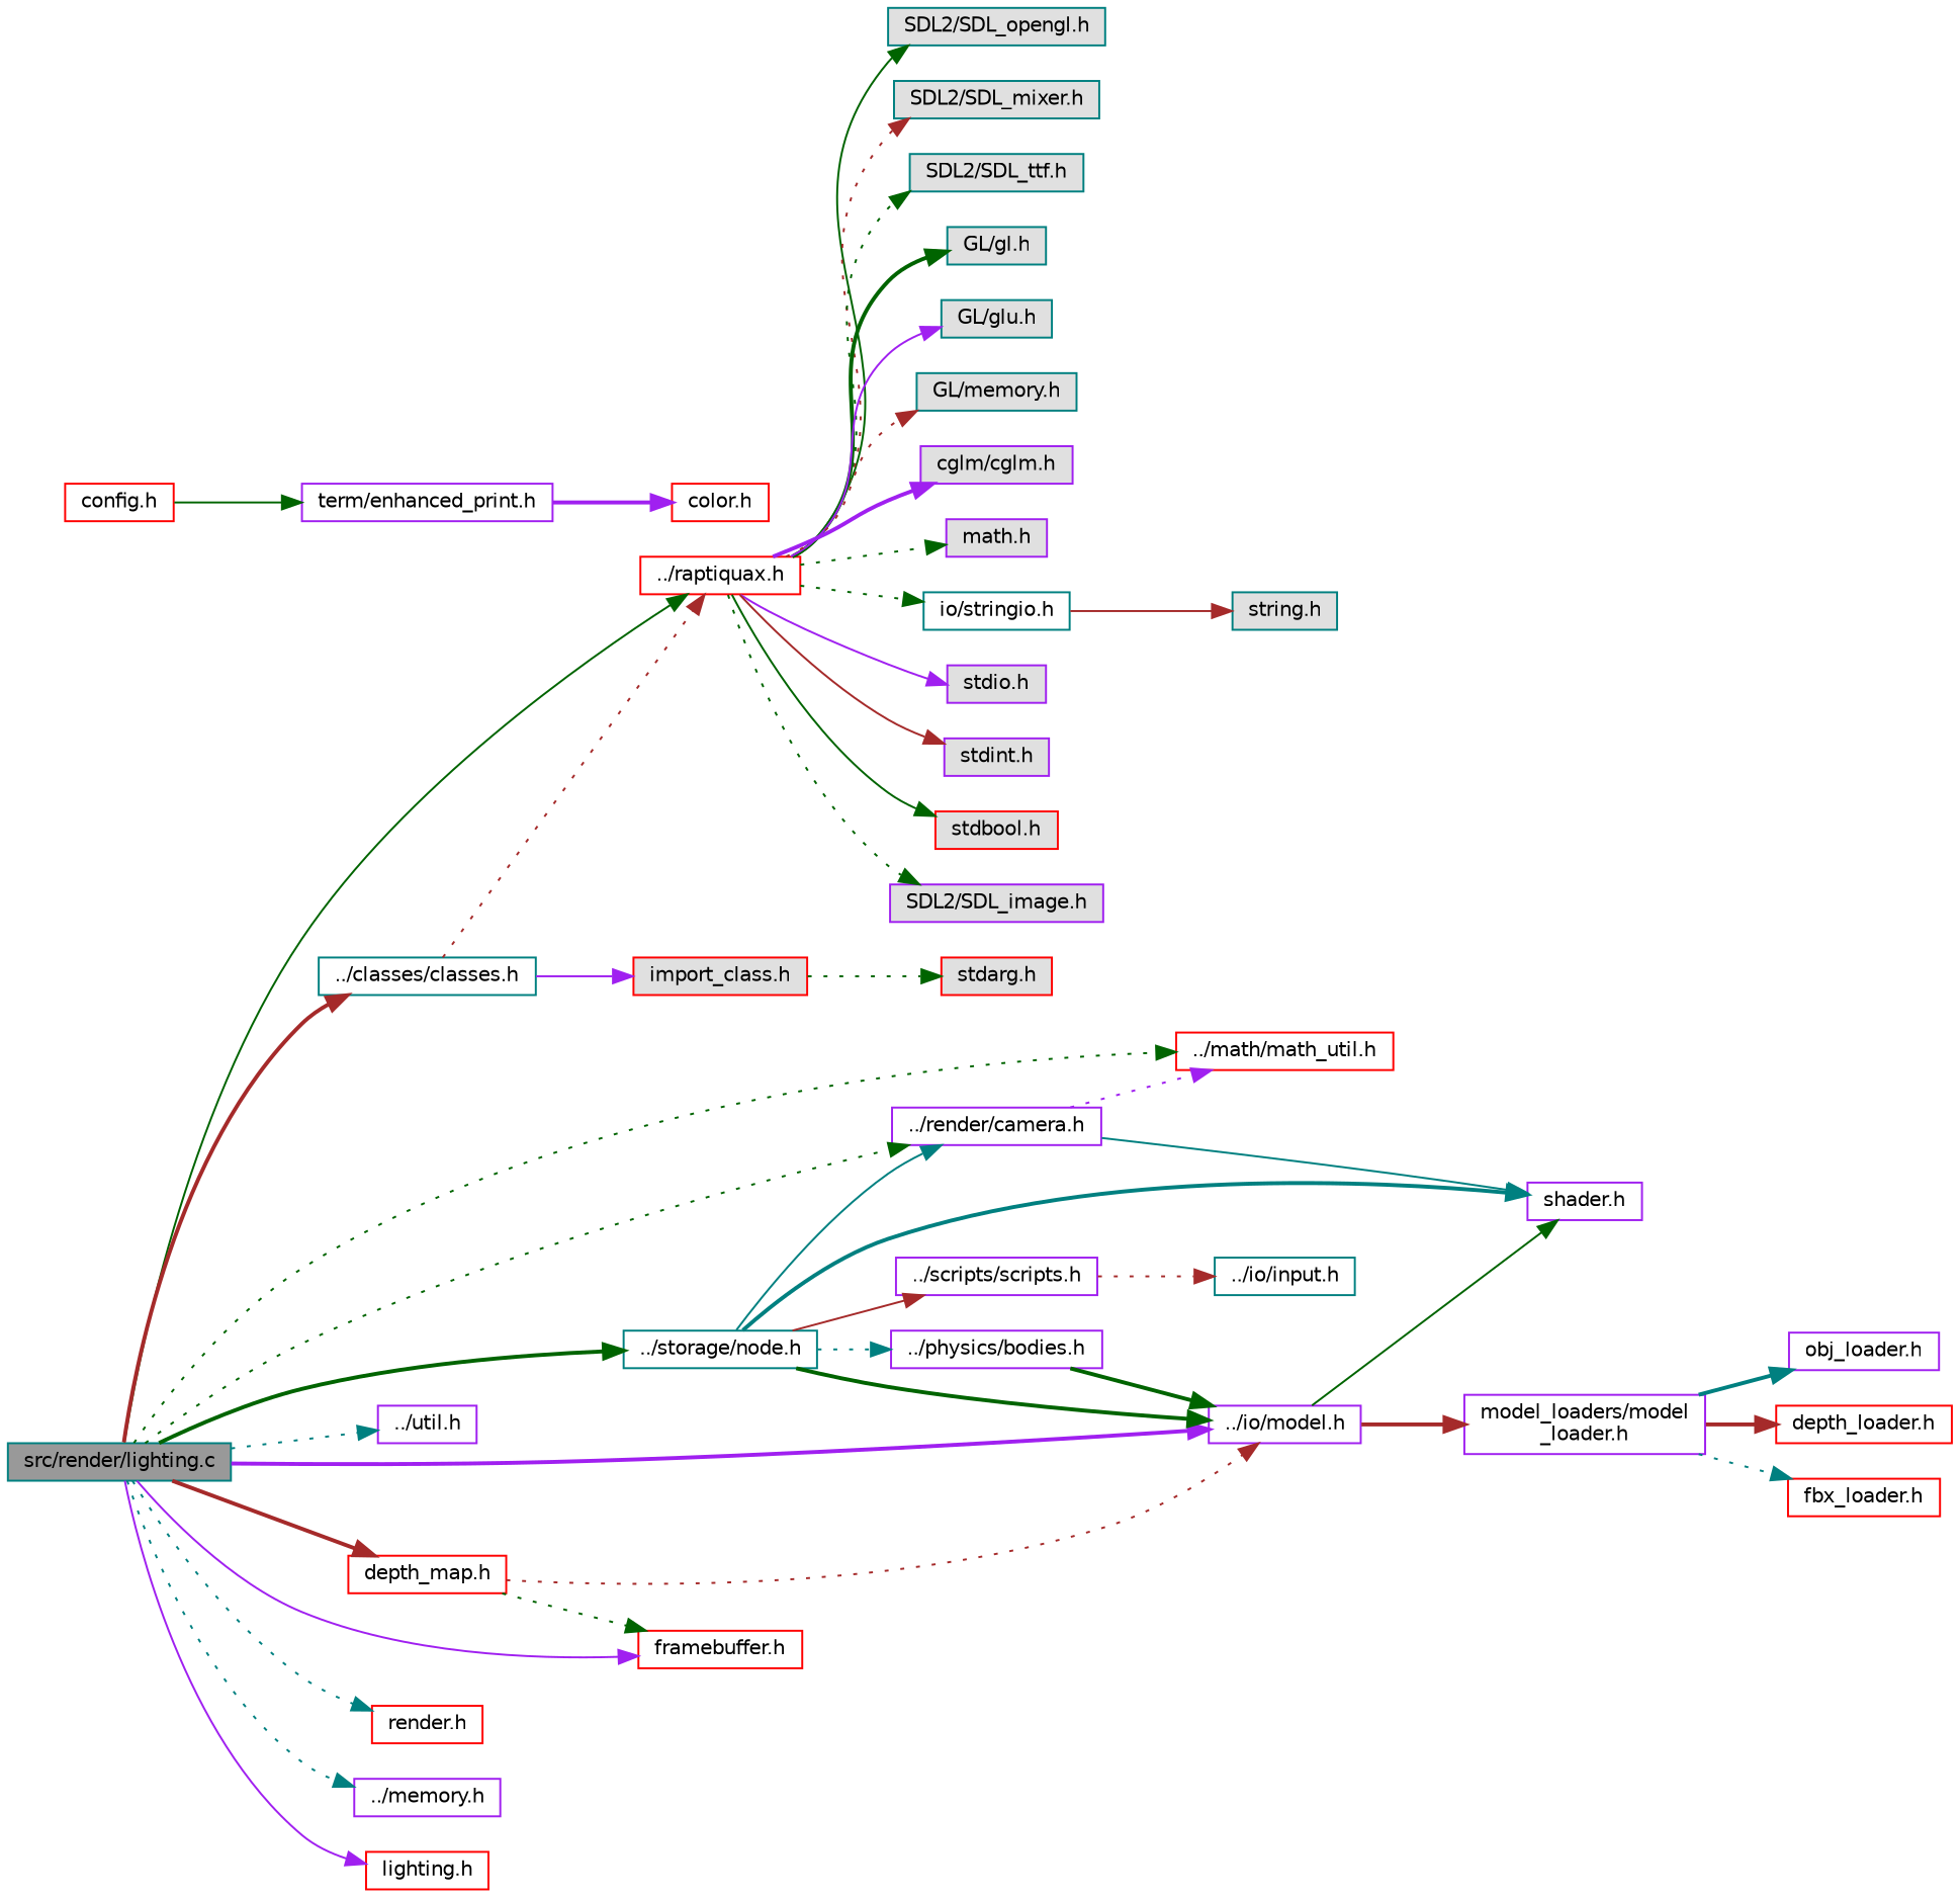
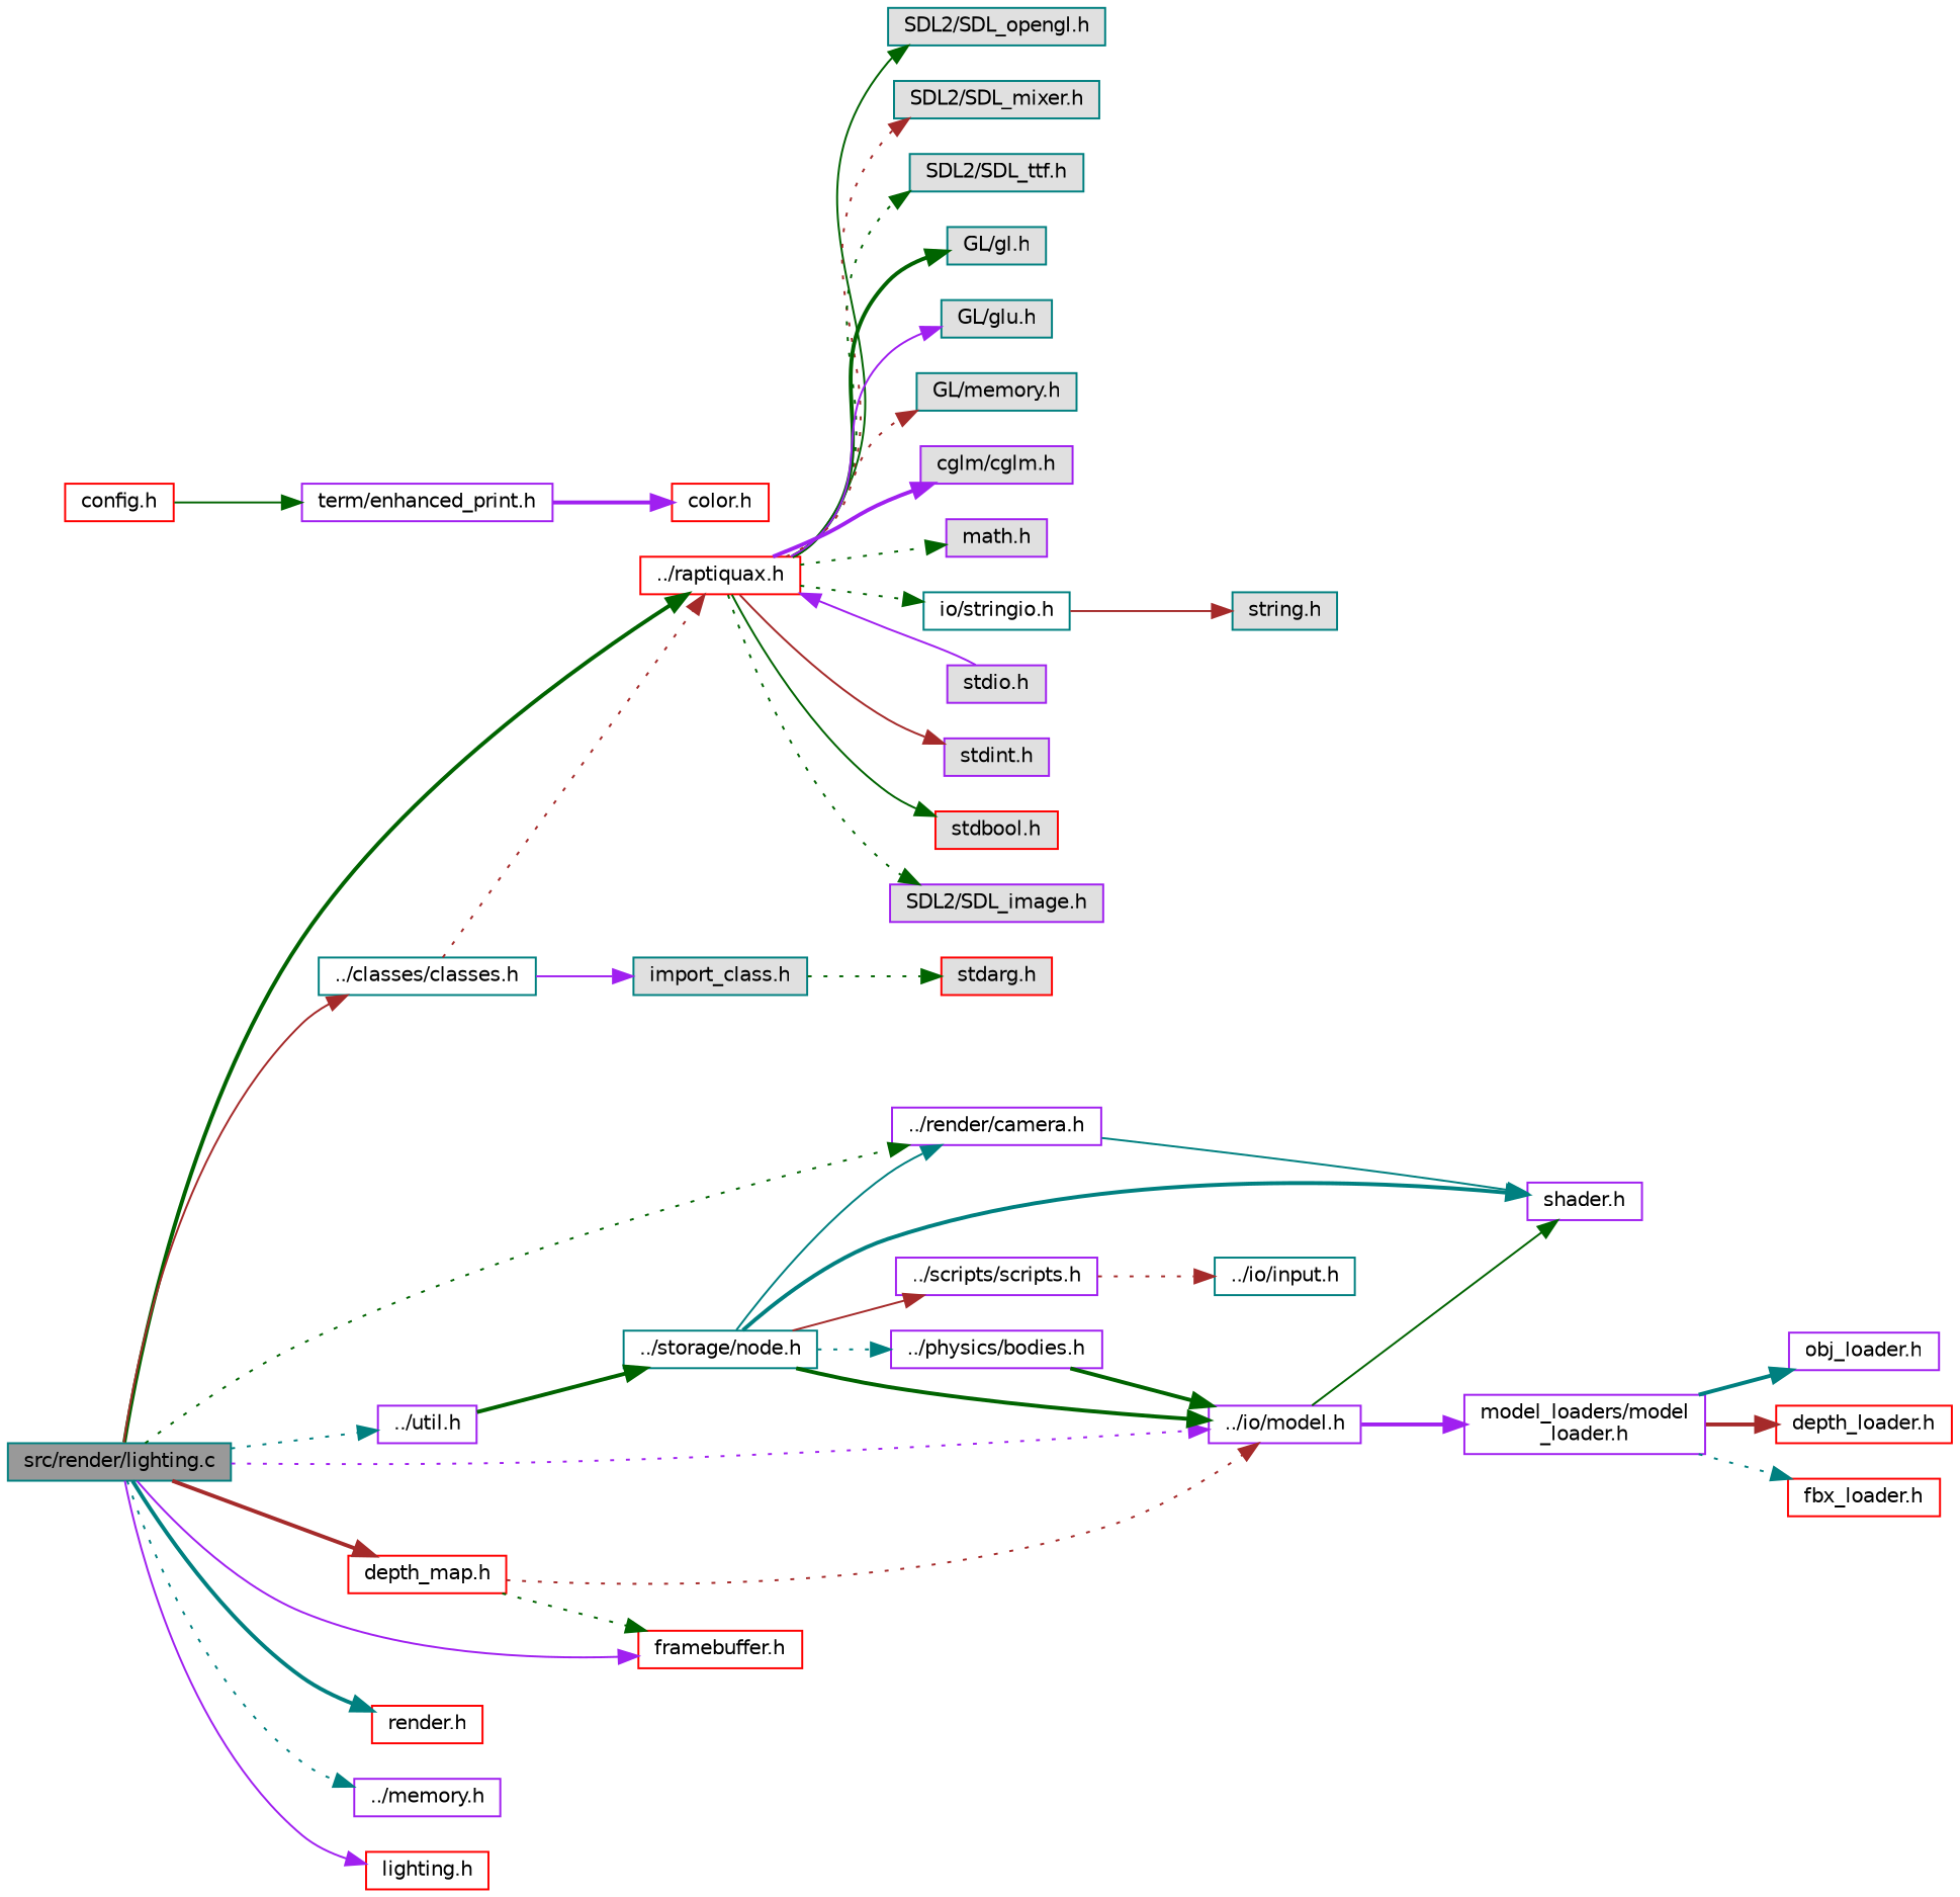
  digraph {
    rankdir=LR
    node [color=purple fillcolor=white fontname=Helvetica fontsize=10 shape=box style=filled]
    edge [color=darkgreen fontname=Helvetica fontsize=10 labelfontname=Helvetica labelfontsize=10 style=dotted]
    n1 [color=teal fillcolor=grey60 fontcolor=black height=0.2 label="src/render/lighting.c" width=0.4]
    n2 [color=red height=0.2 label="../raptiquax.h" width=0.4]
-   n3 [color=red height=0.2 label="../math/math_util.h" width=0.4]
    n4 [height=0.2 label="../io/model.h" width=0.4]
    n5 [color=red height=0.2 label="framebuffer.h" width=0.4]
    n6 [color=teal height=0.2 label="../storage/node.h" width=0.4]
    n7 [height=0.2 label="../render/camera.h" width=0.4]
    n8 [height=0.2 label="../util.h" width=0.4]
    n9 [color=red height=0.2 label="render.h" width=0.4]
    n10 [height=0.2 label="../memory.h" width=0.4]
    n11 [color=red height=0.2 label="lighting.h" width=0.4]
    n12 [color=red height=0.2 label="depth_map.h" width=0.4]
    n13 [color=teal height=0.2 label="../classes/classes.h" width=0.4]
    n14 [fillcolor="#E0E0E0" height=0.2 label="stdio.h" width=0.4]
    n15 [fillcolor="#E0E0E0" height=0.2 label="stdint.h" width=0.4]
    n16 [color=red fillcolor="#E0E0E0" height=0.2 label="stdbool.h" width=0.4]
    n17 [fillcolor="#E0E0E0" height=0.2 label="SDL2/SDL_image.h" width=0.4]
    n18 [color=teal fillcolor="#E0E0E0" height=0.2 label="SDL2/SDL_opengl.h" width=0.4]
    n19 [color=teal fillcolor="#E0E0E0" height=0.2 label="SDL2/SDL_mixer.h" width=0.4]
    n20 [color=teal fillcolor="#E0E0E0" height=0.2 label="SDL2/SDL_ttf.h" width=0.4]
    n21 [color=teal fillcolor="#E0E0E0" height=0.2 label="GL/gl.h" width=0.4]
    n22 [color=teal fillcolor="#E0E0E0" height=0.2 label="GL/glu.h" width=0.4]
    n23 [color=teal fillcolor="#E0E0E0" height=0.2 label="GL/memory.h" width=0.4]
    n24 [fillcolor="#E0E0E0" height=0.2 label="cglm/cglm.h" width=0.4]
    n25 [fillcolor="#E0E0E0" height=0.2 label="math.h" width=0.4]
    n26 [color=teal height=0.2 label="io/stringio.h" width=0.4]
    n27 [height=0.2 label="shader.h" width=0.4]
    n28 [height=0.2 label="model_loaders/model\l_loader.h" width=0.4]
    n29 [height=0.2 label="../physics/bodies.h" width=0.4]
    n30 [height=0.2 label="../scripts/scripts.h" width=0.4]
-   n31 [color=red fillcolor="#E0E0E0" height=0.2 label="import_class.h" width=0.4]
+   n31 [color=teal fillcolor="#E0E0E0" height=0.2 label="import_class.h" width=0.4]
    n32 [color=red fillcolor="#E0E0E0" height=0.2 label="stdarg.h" width=0.4]
    n33 [color=teal fillcolor="#E0E0E0" height=0.2 label="string.h" width=0.4]
    n34 [color=red height=0.2 label="config.h" width=0.4]
    n35 [height=0.2 label="term/enhanced_print.h" width=0.4]
    n36 [color=red height=0.2 label="color.h" width=0.4]
    n37 [height=0.2 label="obj_loader.h" width=0.4]
    n38 [color=red height=0.2 label="depth_loader.h" width=0.4]
    n39 [color=red height=0.2 label="fbx_loader.h" width=0.4]
    n40 [color=teal height=0.2 label="../io/input.h" width=0.4]
-   n1 -> n2 [style=solid]
-   n1 -> n3
-   n1 -> n4 [color=purple style=bold]
+   n1 -> n2 [style=bold]
+   n1 -> n4 [color=purple]
    n1 -> n5 [color=purple style=solid]
-   n1 -> n6 [style=bold]
+   n8 -> n6 [style=bold]
    n1 -> n7
    n1 -> n8 [color=teal]
-   n1 -> n9 [color=teal]
+   n1 -> n9 [color=teal style=bold]
    n1 -> n10 [color=teal]
    n1 -> n11 [color=purple style=solid]
    n1 -> n12 [color=brown style=bold]
-   n1 -> n13 [color=brown style=bold]
-   n2 -> n14 [color=purple style=solid]
+   n1 -> n13 [color=brown style=solid]
+   n14 -> n2 [color=purple style=solid]
    n2 -> n15 [color=brown style=solid]
    n2 -> n16 [style=solid]
    n2 -> n17
    n2 -> n18 [style=solid]
    n2 -> n19 [color=brown]
    n2 -> n20
    n2 -> n21 [style=bold]
    n2 -> n22 [color=purple style=solid]
    n2 -> n23 [color=brown]
    n2 -> n24 [color=purple style=bold]
    n2 -> n25
    n2 -> n26
    n4 -> n27 [style=solid]
-   n4 -> n28 [color=brown style=bold]
+   n4 -> n28 [color=purple style=bold]
    n6 -> n4 [style=bold]
    n6 -> n7 [color=teal style=solid]
    n6 -> n27 [color=teal style=bold]
    n6 -> n29 [color=teal]
    n6 -> n30 [color=brown style=solid]
-   n7 -> n3 [color=purple]
    n7 -> n27 [color=teal style=solid]
    n12 -> n4 [color=brown]
    n12 -> n5
    n13 -> n2 [color=brown]
    n13 -> n31 [color=purple style=solid]
    n26 -> n33 [color=brown style=solid]
    n28 -> n37 [color=teal style=bold]
    n28 -> n38 [color=brown style=bold]
    n28 -> n39 [color=teal]
    n29 -> n4 [style=bold]
    n30 -> n40 [color=brown]
    n31 -> n32
    n34 -> n35 [style=solid]
    n35 -> n36 [color=purple style=bold]
  }
